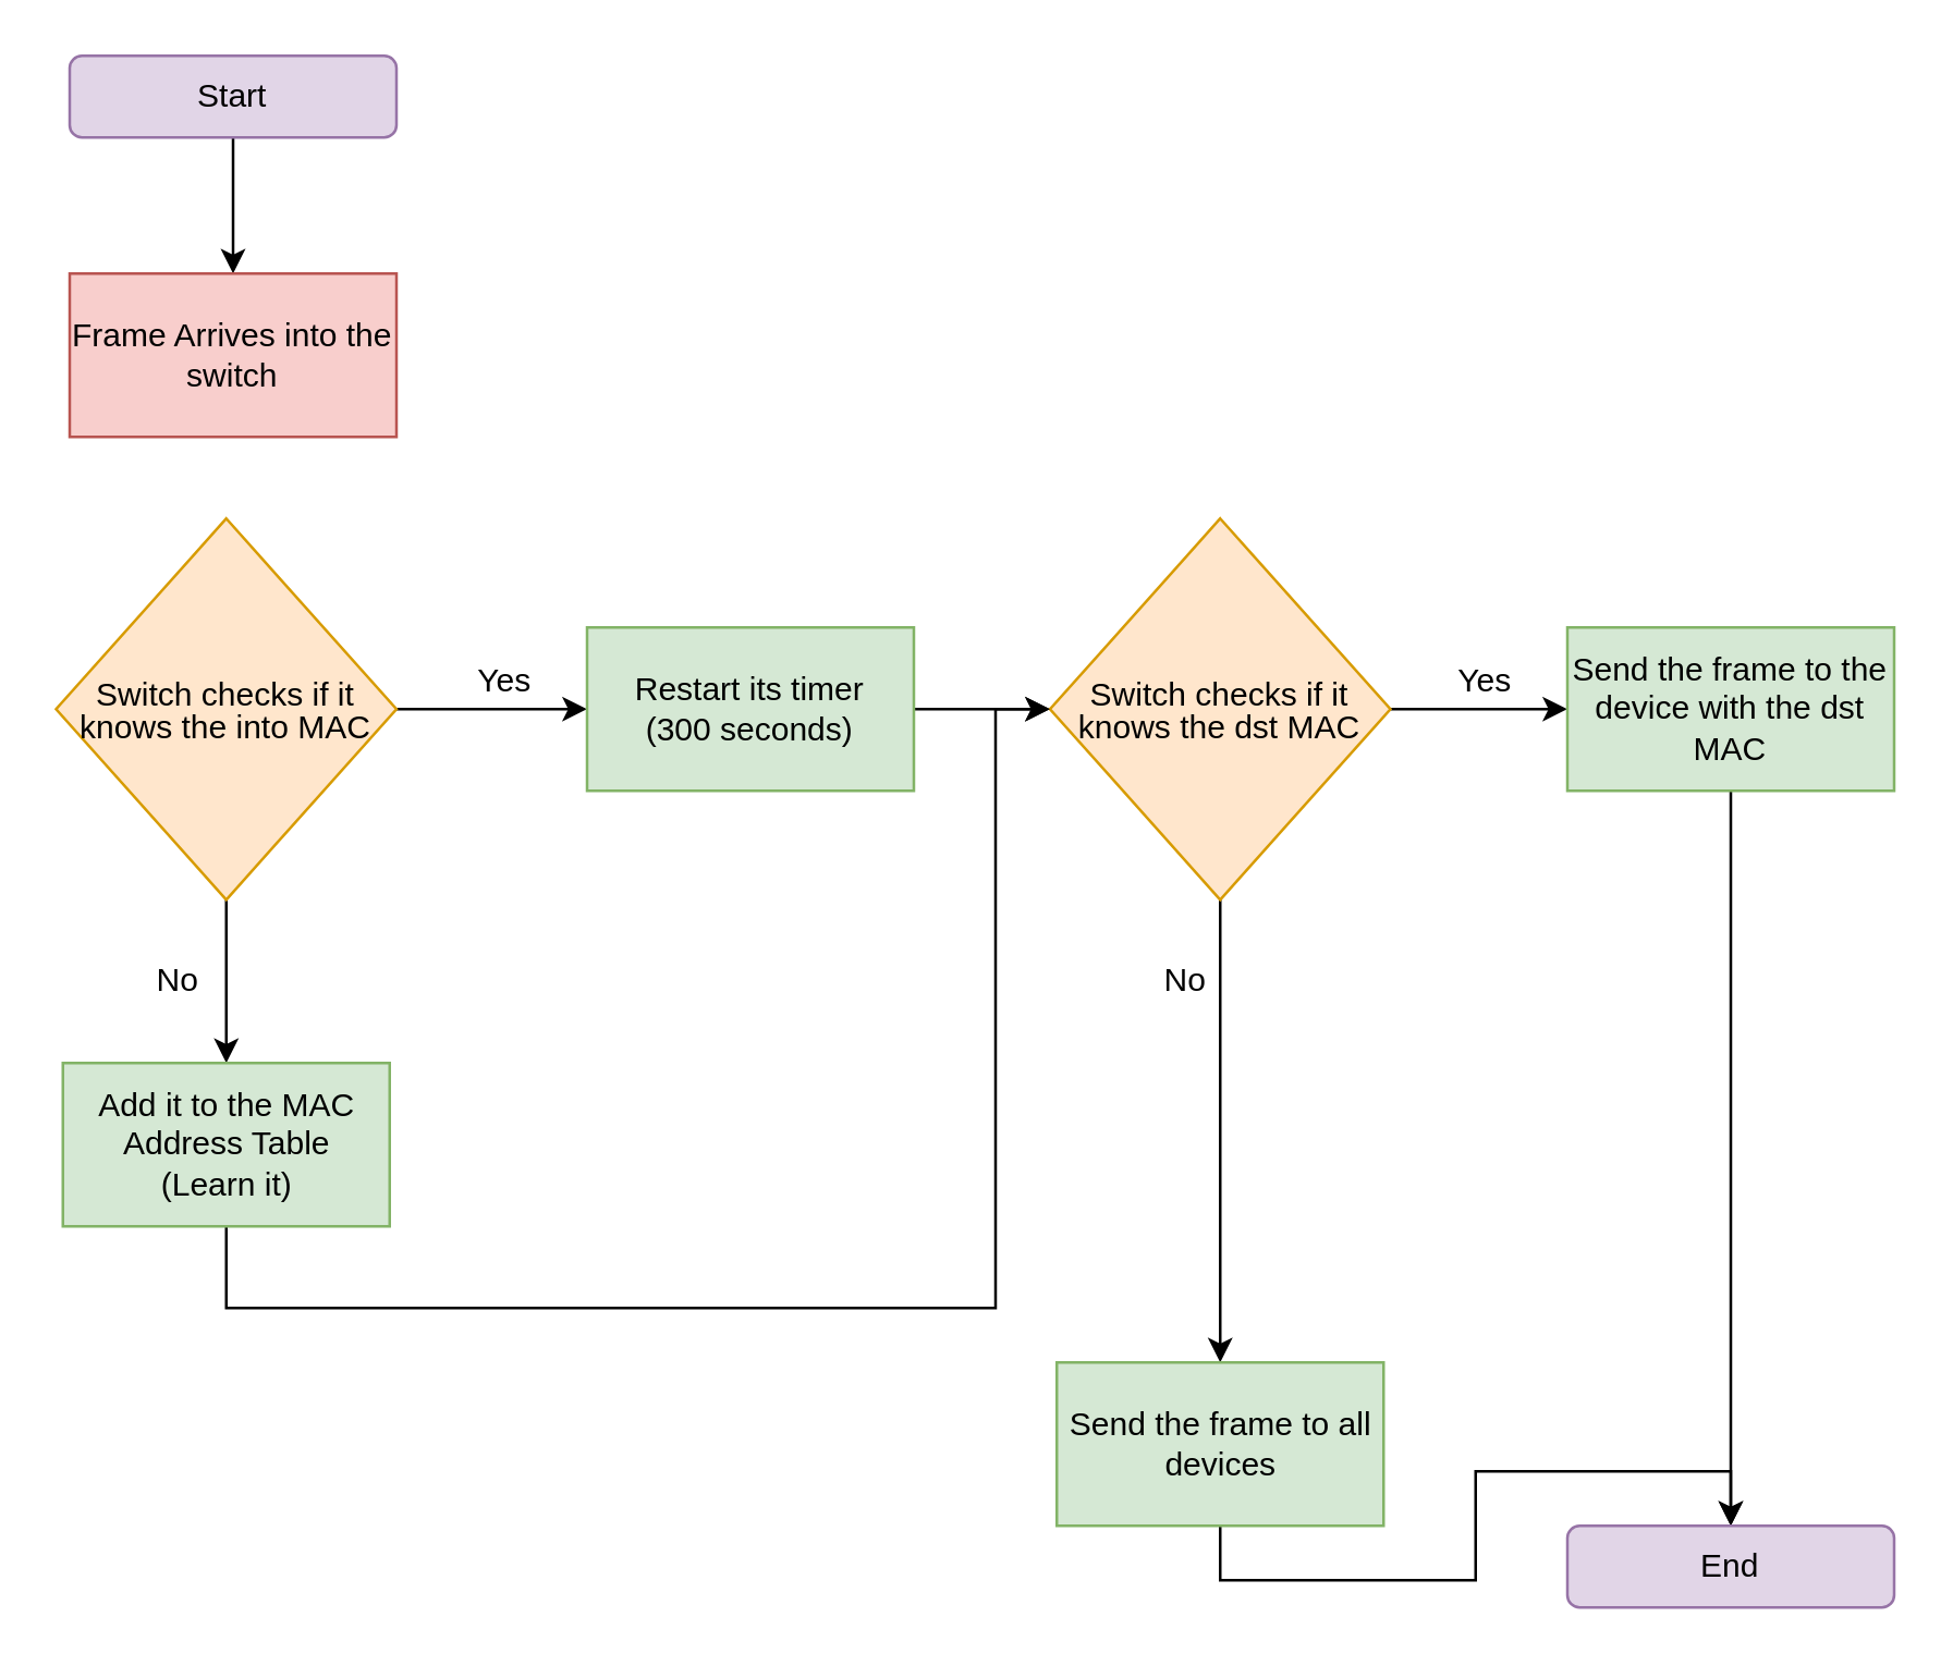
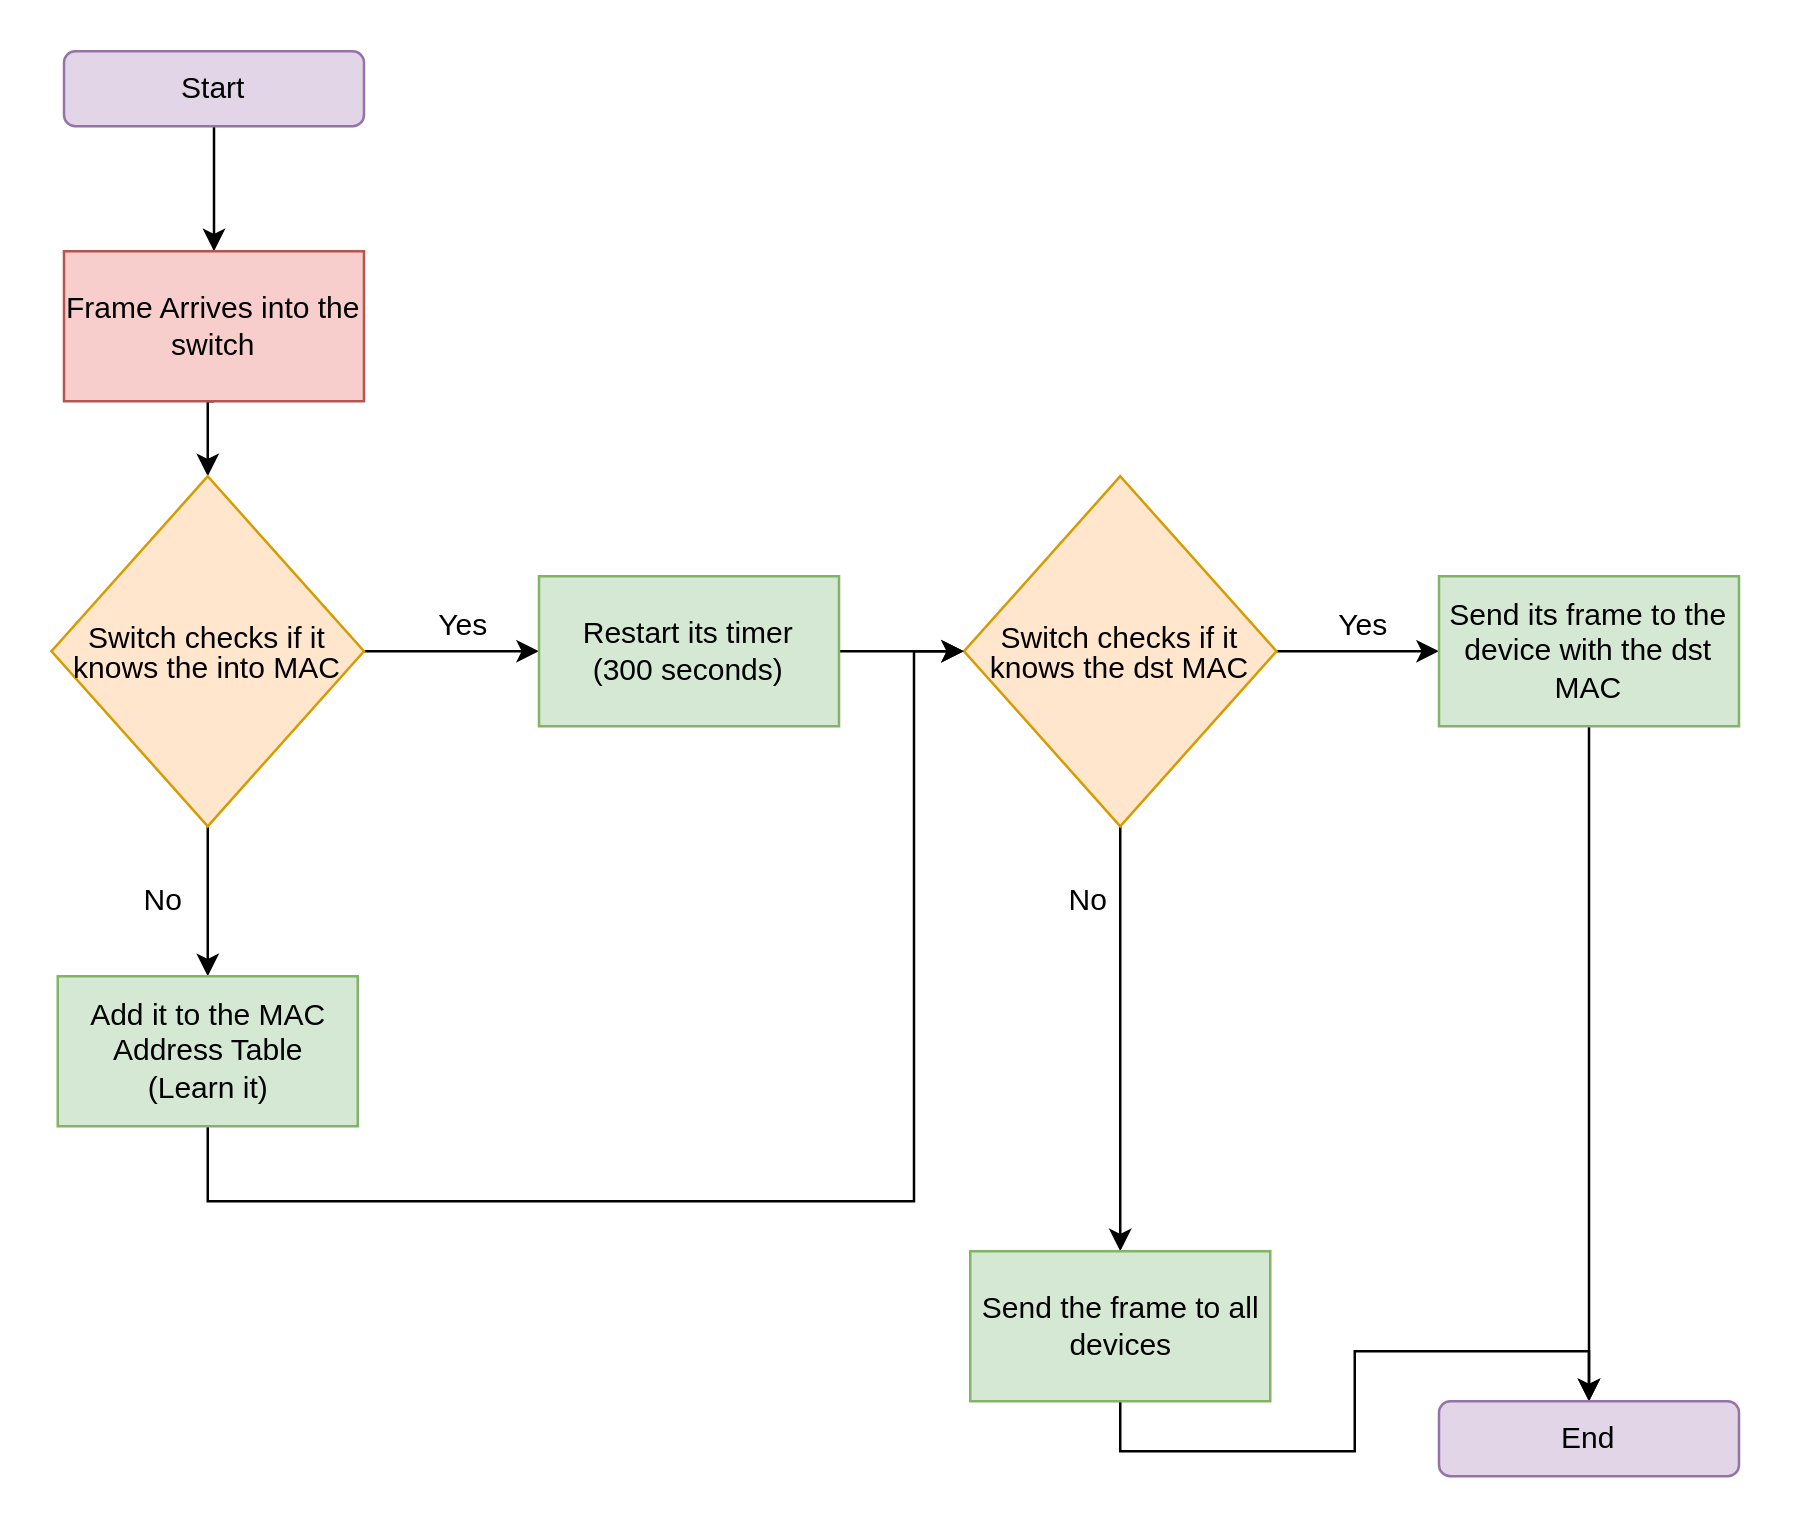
  <mxCell id="0" />
  <mxCell id="1" parent="0" />
  <mxCell id="2" style="edgeStyle=orthogonalEdgeStyle;rounded=0;orthogonalLoop=1;jettySize=auto;html=1;exitX=0.5;exitY=1;exitDx=0;exitDy=0;entryX=0.5;entryY=0;entryDx=0;entryDy=0;" edge="1" parent="1" source="3" target="5"><mxGeometry relative="1" as="geometry" /></mxCell>
  <mxCell id="3" value="Start" style="rounded=1;whiteSpace=wrap;html=1;fillColor=#e1d5e7;strokeColor=#9673a6;" vertex="1" parent="1"><mxGeometry x="25" y="20" width="120" height="30" as="geometry" /></mxCell>
+ <mxCell id="4" style="edgeStyle=orthogonalEdgeStyle;rounded=0;orthogonalLoop=1;jettySize=auto;html=1;exitX=0.5;exitY=1;exitDx=0;exitDy=0;entryX=0.5;entryY=0;entryDx=0;entryDy=0;" edge="1" parent="1" source="5" target="8"><mxGeometry relative="1" as="geometry" /></mxCell>
  <mxCell id="5" value="Frame Arrives into the switch" style="rounded=0;whiteSpace=wrap;html=1;fillColor=#f8cecc;strokeColor=#b85450;" vertex="1" parent="1"><mxGeometry x="25" y="100" width="120" height="60" as="geometry" /></mxCell>
  <mxCell id="6" style="edgeStyle=orthogonalEdgeStyle;rounded=0;orthogonalLoop=1;jettySize=auto;html=1;entryX=0;entryY=0.5;entryDx=0;entryDy=0;" edge="1" parent="1" source="8" target="10"><mxGeometry relative="1" as="geometry" /></mxCell>
  <mxCell id="7" style="edgeStyle=orthogonalEdgeStyle;rounded=0;orthogonalLoop=1;jettySize=auto;html=1;exitX=0.5;exitY=1;exitDx=0;exitDy=0;entryX=0.5;entryY=0;entryDx=0;entryDy=0;" edge="1" parent="1" source="8" target="22"><mxGeometry relative="1" as="geometry" /></mxCell>
  <mxCell id="8" value="&lt;p style=&quot;line-height: 100%&quot;&gt;Switch checks if it knows the into MAC&lt;/p&gt;" style="rhombus;whiteSpace=wrap;html=1;align=center;fillColor=#ffe6cc;strokeColor=#d79b00;" vertex="1" parent="1"><mxGeometry x="20" y="190" width="125" height="140" as="geometry" /></mxCell>
  <mxCell id="9" style="edgeStyle=orthogonalEdgeStyle;rounded=0;orthogonalLoop=1;jettySize=auto;html=1;" edge="1" parent="1" source="10"><mxGeometry relative="1" as="geometry"><mxPoint x="385" y="260" as="targetPoint" /></mxGeometry></mxCell>
  <mxCell id="10" value="Restart its timer&lt;br&gt;(300 seconds)" style="rounded=0;whiteSpace=wrap;html=1;fillColor=#d5e8d4;strokeColor=#82b366;" vertex="1" parent="1"><mxGeometry x="215" y="230" width="120" height="60" as="geometry" /></mxCell>
  <mxCell id="11" value="Yes" style="text;html=1;strokeColor=none;fillColor=none;align=center;verticalAlign=middle;whiteSpace=wrap;rounded=0;" vertex="1" parent="1"><mxGeometry x="165" y="240" width="40" height="20" as="geometry" /></mxCell>
  <mxCell id="12" style="edgeStyle=orthogonalEdgeStyle;rounded=0;orthogonalLoop=1;jettySize=auto;html=1;exitX=1;exitY=0.5;exitDx=0;exitDy=0;entryX=0;entryY=0.5;entryDx=0;entryDy=0;" edge="1" parent="1" source="14" target="16"><mxGeometry relative="1" as="geometry" /></mxCell>
  <mxCell id="13" style="edgeStyle=orthogonalEdgeStyle;rounded=0;orthogonalLoop=1;jettySize=auto;html=1;exitX=0.5;exitY=1;exitDx=0;exitDy=0;entryX=0.5;entryY=0;entryDx=0;entryDy=0;" edge="1" parent="1" source="14" target="19"><mxGeometry relative="1" as="geometry" /></mxCell>
  <mxCell id="14" value="&lt;p style=&quot;line-height: 100%&quot;&gt;Switch checks if it knows the dst MAC&lt;/p&gt;" style="rhombus;whiteSpace=wrap;html=1;align=center;fillColor=#ffe6cc;strokeColor=#d79b00;" vertex="1" parent="1"><mxGeometry x="385" y="190" width="125" height="140" as="geometry" /></mxCell>
  <mxCell id="15" style="edgeStyle=orthogonalEdgeStyle;rounded=0;orthogonalLoop=1;jettySize=auto;html=1;exitX=0.5;exitY=1;exitDx=0;exitDy=0;" edge="1" parent="1" source="16" target="24"><mxGeometry relative="1" as="geometry" /></mxCell>
- <mxCell id="16" value="Send the frame to the device with the dst MAC" style="rounded=0;whiteSpace=wrap;html=1;strokeColor=#82b366;fillColor=#d5e8d4;" vertex="1" parent="1"><mxGeometry x="575" y="230" width="120" height="60" as="geometry" /></mxCell>
+ <mxCell id="16" value="Send its frame to the device with the dst MAC" style="rounded=0;whiteSpace=wrap;html=1;strokeColor=#82b366;fillColor=#d5e8d4;" vertex="1" parent="1"><mxGeometry x="575" y="230" width="120" height="60" as="geometry" /></mxCell>
  <mxCell id="17" value="Yes" style="text;html=1;strokeColor=none;fillColor=none;align=center;verticalAlign=middle;whiteSpace=wrap;rounded=0;" vertex="1" parent="1"><mxGeometry x="525" y="240" width="40" height="20" as="geometry" /></mxCell>
  <mxCell id="18" style="edgeStyle=orthogonalEdgeStyle;rounded=0;orthogonalLoop=1;jettySize=auto;html=1;exitX=0.5;exitY=1;exitDx=0;exitDy=0;entryX=0.5;entryY=0;entryDx=0;entryDy=0;" edge="1" parent="1" source="19" target="24"><mxGeometry relative="1" as="geometry" /></mxCell>
  <mxCell id="19" value="Send the frame to all devices" style="rounded=0;whiteSpace=wrap;html=1;fillColor=#d5e8d4;strokeColor=#82b366;" vertex="1" parent="1"><mxGeometry x="387.5" y="500" width="120" height="60" as="geometry" /></mxCell>
  <mxCell id="20" value="No" style="text;html=1;strokeColor=none;fillColor=none;align=center;verticalAlign=middle;whiteSpace=wrap;rounded=0;" vertex="1" parent="1"><mxGeometry x="415" y="350" width="40" height="20" as="geometry" /></mxCell>
  <mxCell id="21" style="edgeStyle=orthogonalEdgeStyle;rounded=0;orthogonalLoop=1;jettySize=auto;html=1;entryX=0;entryY=0.5;entryDx=0;entryDy=0;exitX=0.5;exitY=1;exitDx=0;exitDy=0;" edge="1" parent="1" source="22" target="14"><mxGeometry relative="1" as="geometry"><mxPoint x="375" y="270" as="targetPoint" /><mxPoint x="185" y="490" as="sourcePoint" /><Array as="points"><mxPoint x="83" y="480" /><mxPoint x="365" y="480" /><mxPoint x="365" y="260" /></Array></mxGeometry></mxCell>
  <mxCell id="22" value="Add it to the MAC Address Table &lt;br&gt;(Learn it)" style="rounded=0;whiteSpace=wrap;html=1;fillColor=#d5e8d4;strokeColor=#82b366;" vertex="1" parent="1"><mxGeometry x="22.5" y="390" width="120" height="60" as="geometry" /></mxCell>
  <mxCell id="23" value="No" style="text;html=1;strokeColor=none;fillColor=none;align=center;verticalAlign=middle;whiteSpace=wrap;rounded=0;" vertex="1" parent="1"><mxGeometry x="45" y="350" width="40" height="20" as="geometry" /></mxCell>
  <mxCell id="24" value="End" style="rounded=1;whiteSpace=wrap;html=1;fillColor=#e1d5e7;strokeColor=#9673a6;" vertex="1" parent="1"><mxGeometry x="575" y="560" width="120" height="30" as="geometry" /></mxCell>
